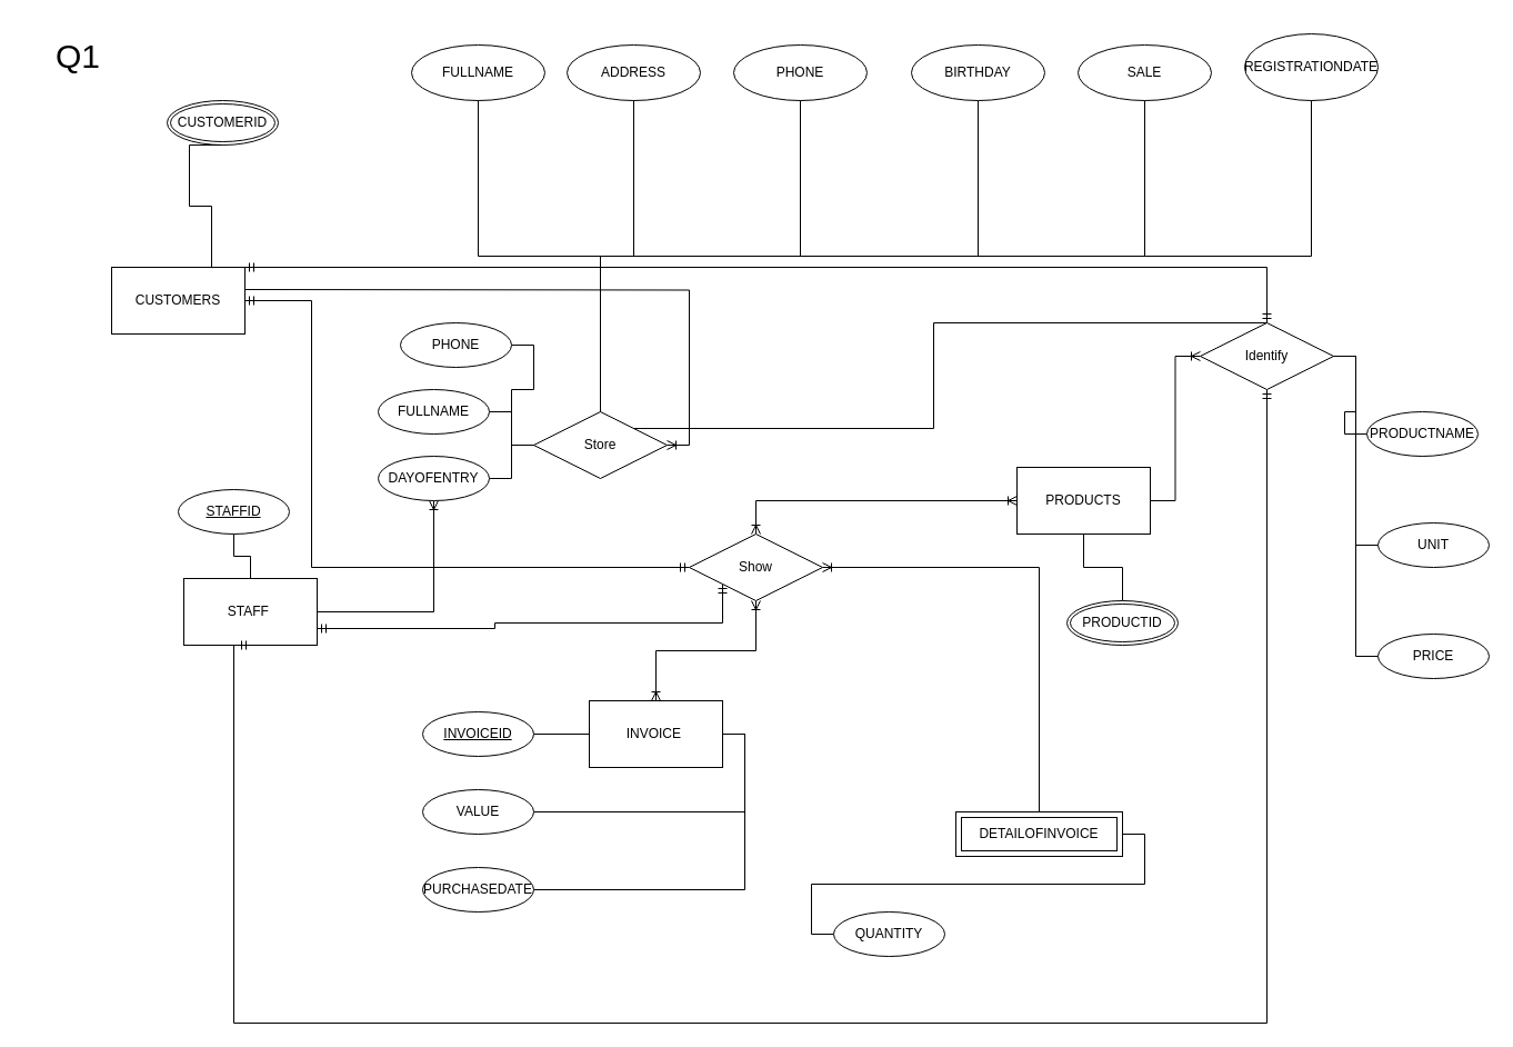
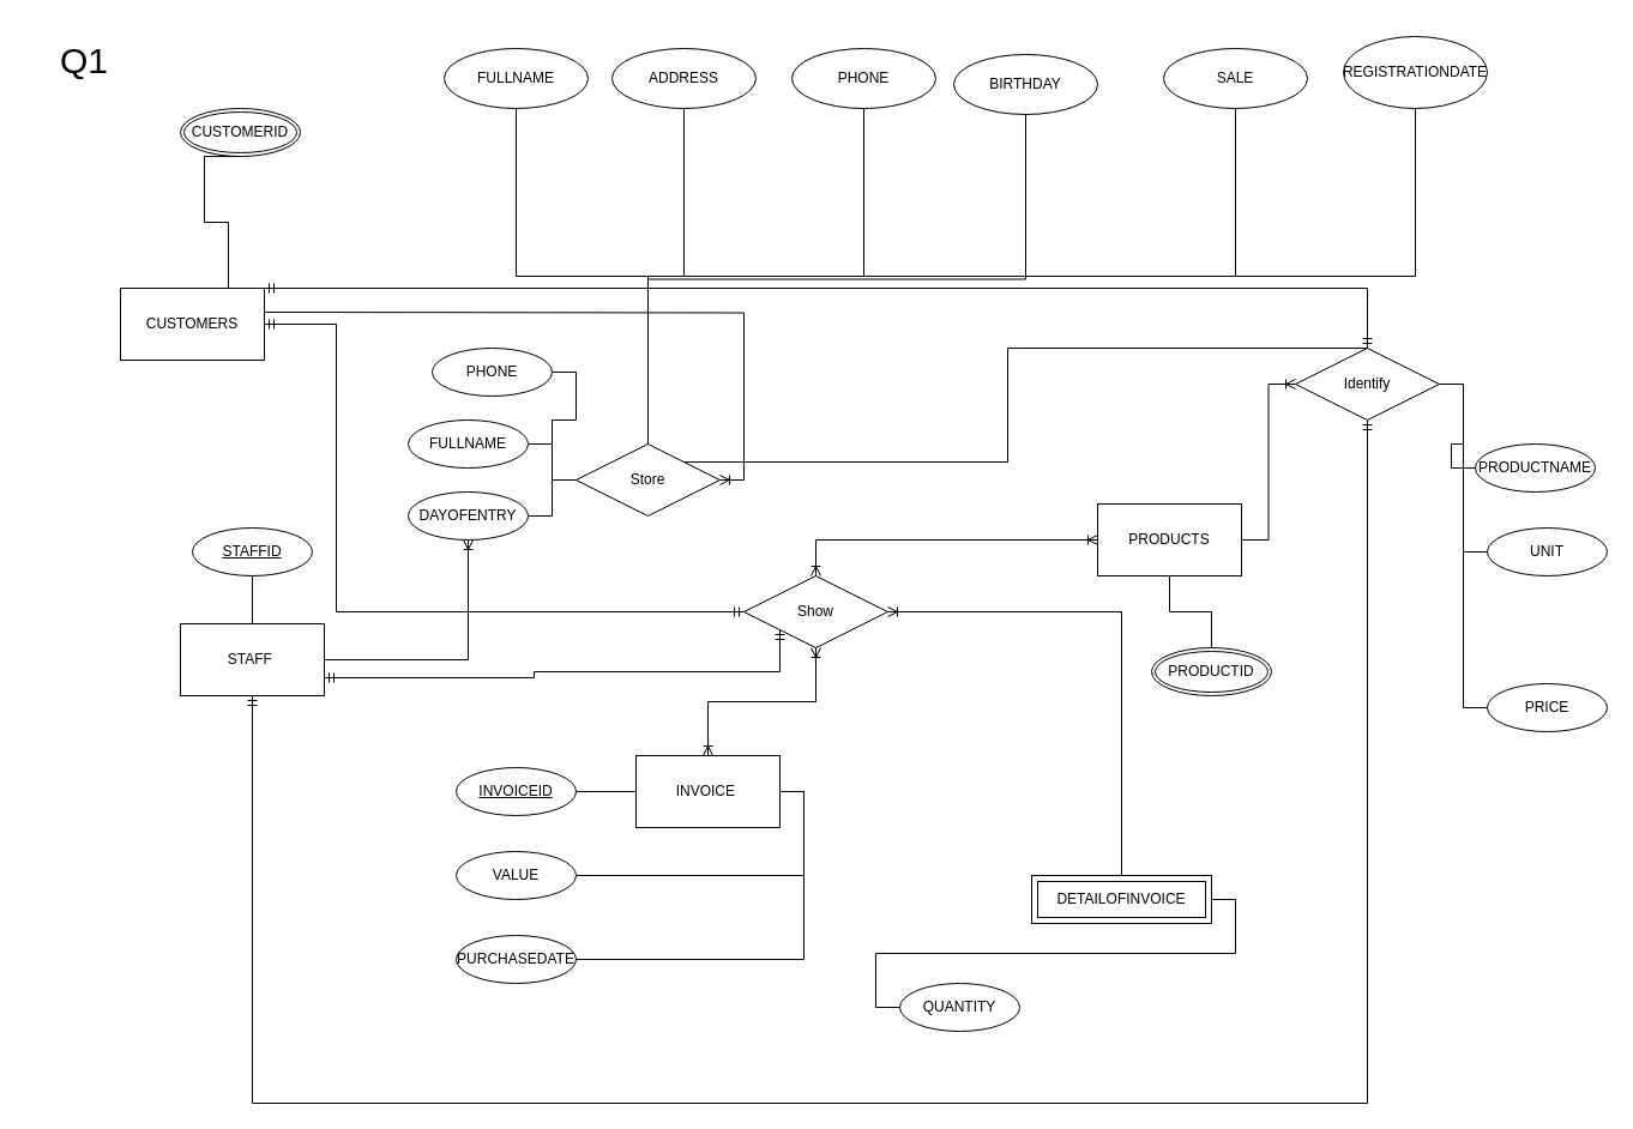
  <mxCell id="0" />
  <mxCell id="1" parent="0" />
  <mxCell id="2" style="edgeStyle=orthogonalEdgeStyle;rounded=0;orthogonalLoop=1;jettySize=auto;html=1;exitX=1;exitY=0.5;exitDx=0;exitDy=0;entryX=0;entryY=0.5;entryDx=0;entryDy=0;endArrow=ERmandOne;endFill=0;startArrow=ERmandOne;startFill=0;" edge="1" parent="1" source="4" target="55"><mxGeometry relative="1" as="geometry"><Array as="points"><mxPoint x="280" y="270" /><mxPoint x="280" y="510" /></Array></mxGeometry></mxCell>
  <mxCell id="3" style="edgeStyle=orthogonalEdgeStyle;rounded=0;orthogonalLoop=1;jettySize=auto;html=1;exitX=1;exitY=0;exitDx=0;exitDy=0;entryX=1;entryY=0.5;entryDx=0;entryDy=0;endArrow=ERoneToMany;endFill=0;" edge="1" parent="1" target="32"><mxGeometry relative="1" as="geometry"><mxPoint x="220" y="260" as="sourcePoint" /><mxPoint x="600" y="420" as="targetPoint" /></mxGeometry></mxCell>
  <mxCell id="4" value="CUSTOMERS" style="rounded=0;whiteSpace=wrap;html=1;" vertex="1" parent="1"><mxGeometry x="100" y="240" width="120" height="60" as="geometry" /></mxCell>
  <mxCell id="5" style="edgeStyle=orthogonalEdgeStyle;rounded=0;orthogonalLoop=1;jettySize=auto;html=1;exitX=0.5;exitY=0;exitDx=0;exitDy=0;entryX=0.5;entryY=1;entryDx=0;entryDy=0;endArrow=ERoneToMany;endFill=0;startArrow=ERoneToMany;startFill=0;" edge="1" parent="1" source="8" target="55"><mxGeometry relative="1" as="geometry" /></mxCell>
  <mxCell id="6" style="edgeStyle=orthogonalEdgeStyle;rounded=0;orthogonalLoop=1;jettySize=auto;html=1;exitX=1;exitY=0.5;exitDx=0;exitDy=0;entryX=1;entryY=0.5;entryDx=0;entryDy=0;endArrow=none;endFill=0;" edge="1" parent="1" source="8" target="42"><mxGeometry relative="1" as="geometry" /></mxCell>
  <mxCell id="7" style="edgeStyle=orthogonalEdgeStyle;rounded=0;orthogonalLoop=1;jettySize=auto;html=1;exitX=1;exitY=0.5;exitDx=0;exitDy=0;entryX=1;entryY=0.5;entryDx=0;entryDy=0;endArrow=none;endFill=0;" edge="1" parent="1" source="8" target="43"><mxGeometry relative="1" as="geometry" /></mxCell>
  <mxCell id="8" value="INVOICE&amp;nbsp;" style="rounded=0;whiteSpace=wrap;html=1;" vertex="1" parent="1"><mxGeometry x="530" y="630" width="120" height="60" as="geometry" /></mxCell>
  <mxCell id="9" style="edgeStyle=orthogonalEdgeStyle;rounded=0;orthogonalLoop=1;jettySize=auto;html=1;exitX=1;exitY=0.5;exitDx=0;exitDy=0;endArrow=ERoneToMany;endFill=0;startArrow=none;startFill=0;" edge="1" parent="1" source="11" target="37"><mxGeometry relative="1" as="geometry" /></mxCell>
  <mxCell id="10" style="edgeStyle=orthogonalEdgeStyle;rounded=0;orthogonalLoop=1;jettySize=auto;html=1;exitX=1;exitY=0.75;exitDx=0;exitDy=0;entryX=0;entryY=1;entryDx=0;entryDy=0;endArrow=ERmandOne;endFill=0;startArrow=ERmandOne;startFill=0;" edge="1" parent="1" source="11" target="55"><mxGeometry relative="1" as="geometry"><mxPoint x="280" y="570" as="sourcePoint" /><mxPoint x="660" y="530" as="targetPoint" /><Array as="points"><mxPoint x="445" y="565" /><mxPoint x="445" y="560" /><mxPoint x="650" y="560" /></Array></mxGeometry></mxCell>
- <mxCell id="11" value="STAFF&amp;nbsp;" style="rounded=0;whiteSpace=wrap;html=1;" vertex="1" parent="1"><mxGeometry x="165" y="520" width="120" height="60" as="geometry" /></mxCell>
+ <mxCell id="11" value="STAFF&amp;nbsp;" style="rounded=0;whiteSpace=wrap;html=1;" vertex="1" parent="1"><mxGeometry x="150" y="520" width="120" height="60" as="geometry" /></mxCell>
  <mxCell id="12" style="edgeStyle=orthogonalEdgeStyle;rounded=0;orthogonalLoop=1;jettySize=auto;html=1;exitX=1;exitY=0.5;exitDx=0;exitDy=0;entryX=0;entryY=0.5;entryDx=0;entryDy=0;endArrow=ERoneToMany;endFill=0;" edge="1" parent="1" source="15" target="51"><mxGeometry relative="1" as="geometry" /></mxCell>
  <mxCell id="13" style="edgeStyle=orthogonalEdgeStyle;rounded=0;orthogonalLoop=1;jettySize=auto;html=1;exitX=0;exitY=0.5;exitDx=0;exitDy=0;entryX=0.5;entryY=0;entryDx=0;entryDy=0;endArrow=ERoneToMany;endFill=0;startArrow=ERoneToMany;startFill=0;" edge="1" parent="1" source="15" target="55"><mxGeometry relative="1" as="geometry" /></mxCell>
  <mxCell id="14" style="edgeStyle=orthogonalEdgeStyle;rounded=0;orthogonalLoop=1;jettySize=auto;html=1;exitX=0.5;exitY=1;exitDx=0;exitDy=0;entryX=0.5;entryY=0;entryDx=0;entryDy=0;endArrow=none;endFill=0;" edge="1" parent="1" source="15" target="53"><mxGeometry relative="1" as="geometry" /></mxCell>
  <mxCell id="15" value="PRODUCTS" style="rounded=0;whiteSpace=wrap;html=1;" vertex="1" parent="1"><mxGeometry x="915" y="420" width="120" height="60" as="geometry" /></mxCell>
  <mxCell id="16" value="FULLNAME" style="ellipse;whiteSpace=wrap;html=1;" vertex="1" parent="1"><mxGeometry x="370" y="40" width="120" height="50" as="geometry" /></mxCell>
- <mxCell id="17" value="BIRTHDAY" style="ellipse;whiteSpace=wrap;html=1;" vertex="1" parent="1"><mxGeometry x="820" y="40" width="120" height="50" as="geometry" /></mxCell>
+ <mxCell id="17" value="BIRTHDAY" style="ellipse;whiteSpace=wrap;html=1;" vertex="1" parent="1"><mxGeometry x="795" y="45" width="120" height="50" as="geometry" /></mxCell>
  <mxCell id="18" value="ADDRESS" style="ellipse;whiteSpace=wrap;html=1;" vertex="1" parent="1"><mxGeometry x="510" y="40" width="120" height="50" as="geometry" /></mxCell>
  <mxCell id="19" value="PHONE" style="ellipse;whiteSpace=wrap;html=1;" vertex="1" parent="1"><mxGeometry x="660" y="40" width="120" height="50" as="geometry" /></mxCell>
  <mxCell id="20" value="SALE" style="ellipse;whiteSpace=wrap;html=1;" vertex="1" parent="1"><mxGeometry x="970" y="40" width="120" height="50" as="geometry" /></mxCell>
  <mxCell id="21" value="REGISTRATIONDATE" style="ellipse;whiteSpace=wrap;html=1;" vertex="1" parent="1"><mxGeometry x="1120" y="30" width="120" height="60" as="geometry" /></mxCell>
  <mxCell id="22" style="edgeStyle=orthogonalEdgeStyle;rounded=0;orthogonalLoop=1;jettySize=auto;html=1;exitX=0.5;exitY=0;exitDx=0;exitDy=0;entryX=0.5;entryY=1;entryDx=0;entryDy=0;endArrow=none;endFill=0;" edge="1" parent="1" source="32" target="16"><mxGeometry relative="1" as="geometry" /></mxCell>
  <mxCell id="23" style="edgeStyle=orthogonalEdgeStyle;rounded=0;orthogonalLoop=1;jettySize=auto;html=1;exitX=0.5;exitY=0;exitDx=0;exitDy=0;entryX=0.5;entryY=1;entryDx=0;entryDy=0;endArrow=none;endFill=0;" edge="1" parent="1" source="32" target="18"><mxGeometry relative="1" as="geometry" /></mxCell>
  <mxCell id="24" style="edgeStyle=orthogonalEdgeStyle;rounded=0;orthogonalLoop=1;jettySize=auto;html=1;exitX=0.5;exitY=0;exitDx=0;exitDy=0;entryX=0.5;entryY=1;entryDx=0;entryDy=0;endArrow=none;endFill=0;" edge="1" parent="1" source="32" target="19"><mxGeometry relative="1" as="geometry" /></mxCell>
  <mxCell id="25" style="edgeStyle=orthogonalEdgeStyle;rounded=0;orthogonalLoop=1;jettySize=auto;html=1;exitX=0.5;exitY=0;exitDx=0;exitDy=0;entryX=0.5;entryY=1;entryDx=0;entryDy=0;endArrow=none;endFill=0;" edge="1" parent="1" source="32" target="17"><mxGeometry relative="1" as="geometry" /></mxCell>
  <mxCell id="26" style="edgeStyle=orthogonalEdgeStyle;rounded=0;orthogonalLoop=1;jettySize=auto;html=1;exitX=0.5;exitY=0;exitDx=0;exitDy=0;entryX=0.5;entryY=1;entryDx=0;entryDy=0;endArrow=none;endFill=0;" edge="1" parent="1" source="32" target="20"><mxGeometry relative="1" as="geometry" /></mxCell>
  <mxCell id="27" style="edgeStyle=orthogonalEdgeStyle;rounded=0;orthogonalLoop=1;jettySize=auto;html=1;exitX=0.5;exitY=0;exitDx=0;exitDy=0;entryX=0.5;entryY=1;entryDx=0;entryDy=0;endArrow=none;endFill=0;" edge="1" parent="1" source="32" target="21"><mxGeometry relative="1" as="geometry" /></mxCell>
  <mxCell id="28" style="edgeStyle=orthogonalEdgeStyle;rounded=0;orthogonalLoop=1;jettySize=auto;html=1;exitX=0;exitY=0.5;exitDx=0;exitDy=0;entryX=1;entryY=0.5;entryDx=0;entryDy=0;endArrow=none;endFill=0;" edge="1" parent="1" source="32" target="36"><mxGeometry relative="1" as="geometry" /></mxCell>
  <mxCell id="29" style="edgeStyle=orthogonalEdgeStyle;rounded=0;orthogonalLoop=1;jettySize=auto;html=1;exitX=0;exitY=0.5;exitDx=0;exitDy=0;entryX=1;entryY=0.5;entryDx=0;entryDy=0;endArrow=none;endFill=0;" edge="1" parent="1" source="32" target="35"><mxGeometry relative="1" as="geometry" /></mxCell>
  <mxCell id="30" style="edgeStyle=orthogonalEdgeStyle;rounded=0;orthogonalLoop=1;jettySize=auto;html=1;exitX=0;exitY=0.5;exitDx=0;exitDy=0;entryX=1;entryY=0.5;entryDx=0;entryDy=0;endArrow=none;endFill=0;" edge="1" parent="1" source="32" target="37"><mxGeometry relative="1" as="geometry" /></mxCell>
  <mxCell id="31" style="edgeStyle=orthogonalEdgeStyle;rounded=0;orthogonalLoop=1;jettySize=auto;html=1;exitX=1;exitY=0;exitDx=0;exitDy=0;entryX=0.5;entryY=0;entryDx=0;entryDy=0;endArrow=none;endFill=0;" edge="1" parent="1" source="32" target="51"><mxGeometry relative="1" as="geometry"><Array as="points"><mxPoint x="840" y="385" /><mxPoint x="840" y="290" /></Array></mxGeometry></mxCell>
  <mxCell id="32" value="Store" style="shape=rhombus;perimeter=rhombusPerimeter;whiteSpace=wrap;html=1;align=center;" vertex="1" parent="1"><mxGeometry x="480" y="370" width="120" height="60" as="geometry" /></mxCell>
  <mxCell id="33" style="edgeStyle=orthogonalEdgeStyle;rounded=0;orthogonalLoop=1;jettySize=auto;html=1;exitX=0.5;exitY=1;exitDx=0;exitDy=0;entryX=0.5;entryY=0;entryDx=0;entryDy=0;endArrow=none;endFill=0;" edge="1" parent="1" source="34" target="11"><mxGeometry relative="1" as="geometry" /></mxCell>
  <mxCell id="34" value="STAFFID" style="ellipse;whiteSpace=wrap;html=1;align=center;fontStyle=4;" vertex="1" parent="1"><mxGeometry x="160" y="440" width="100" height="40" as="geometry" /></mxCell>
  <mxCell id="35" value="FULLNAME" style="ellipse;whiteSpace=wrap;html=1;align=center;" vertex="1" parent="1"><mxGeometry x="340" y="350" width="100" height="40" as="geometry" /></mxCell>
  <mxCell id="36" value="PHONE" style="ellipse;whiteSpace=wrap;html=1;align=center;" vertex="1" parent="1"><mxGeometry x="360" y="290" width="100" height="40" as="geometry" /></mxCell>
  <mxCell id="37" value=" DAYOFENTRY" style="ellipse;whiteSpace=wrap;html=1;align=center;" vertex="1" parent="1"><mxGeometry x="340" y="410" width="100" height="40" as="geometry" /></mxCell>
  <mxCell id="38" value=" PRICE" style="ellipse;whiteSpace=wrap;html=1;align=center;" vertex="1" parent="1"><mxGeometry x="1240" y="570" width="100" height="40" as="geometry" /></mxCell>
- <mxCell id="39" value="UNIT" style="ellipse;whiteSpace=wrap;html=1;align=center;" vertex="1" parent="1"><mxGeometry x="1240" y="470" width="100" height="40" as="geometry" /></mxCell>
+ <mxCell id="39" value="UNIT" style="ellipse;whiteSpace=wrap;html=1;align=center;" vertex="1" parent="1"><mxGeometry x="1240" y="440" width="100" height="40" as="geometry" /></mxCell>
  <mxCell id="40" style="edgeStyle=orthogonalEdgeStyle;rounded=0;orthogonalLoop=1;jettySize=auto;html=1;exitX=1;exitY=0.5;exitDx=0;exitDy=0;entryX=0;entryY=0.5;entryDx=0;entryDy=0;endArrow=none;endFill=0;" edge="1" parent="1" source="41" target="8"><mxGeometry relative="1" as="geometry" /></mxCell>
  <mxCell id="41" value="INVOICEID" style="ellipse;whiteSpace=wrap;html=1;align=center;fontStyle=4;" vertex="1" parent="1"><mxGeometry x="380" y="640" width="100" height="40" as="geometry" /></mxCell>
  <mxCell id="42" value=" VALUE" style="ellipse;whiteSpace=wrap;html=1;align=center;" vertex="1" parent="1"><mxGeometry x="380" y="710" width="100" height="40" as="geometry" /></mxCell>
  <mxCell id="43" value="PURCHASEDATE" style="ellipse;whiteSpace=wrap;html=1;align=center;" vertex="1" parent="1"><mxGeometry x="380" y="780" width="100" height="40" as="geometry" /></mxCell>
  <mxCell id="44" value="CUSTOMERID" style="ellipse;shape=doubleEllipse;margin=3;whiteSpace=wrap;html=1;align=center;" vertex="1" parent="1"><mxGeometry x="150" y="90" width="100" height="40" as="geometry" /></mxCell>
  <mxCell id="45" value="" style="edgeStyle=entityRelationEdgeStyle;fontSize=12;html=1;endArrow=none;rounded=0;exitX=0.5;exitY=1;exitDx=0;exitDy=0;entryX=0.5;entryY=0;entryDx=0;entryDy=0;endFill=0;" edge="1" parent="1" source="44" target="4"><mxGeometry width="100" height="100" relative="1" as="geometry"><mxPoint x="250" y="60" as="sourcePoint" /><mxPoint x="230" y="240" as="targetPoint" /><Array as="points"><mxPoint x="220" y="200" /><mxPoint x="280" y="130" /><mxPoint x="230" y="190" /></Array></mxGeometry></mxCell>
  <mxCell id="46" style="edgeStyle=orthogonalEdgeStyle;rounded=0;orthogonalLoop=1;jettySize=auto;html=1;exitX=1;exitY=0.5;exitDx=0;exitDy=0;entryX=0;entryY=0.5;entryDx=0;entryDy=0;endArrow=none;endFill=0;" edge="1" parent="1" source="51" target="39"><mxGeometry relative="1" as="geometry" /></mxCell>
  <mxCell id="47" style="edgeStyle=orthogonalEdgeStyle;rounded=0;orthogonalLoop=1;jettySize=auto;html=1;exitX=1;exitY=0.5;exitDx=0;exitDy=0;entryX=0;entryY=0.5;entryDx=0;entryDy=0;endArrow=none;endFill=0;" edge="1" parent="1" source="51" target="38"><mxGeometry relative="1" as="geometry" /></mxCell>
  <mxCell id="48" style="edgeStyle=orthogonalEdgeStyle;rounded=0;orthogonalLoop=1;jettySize=auto;html=1;exitX=1;exitY=0.5;exitDx=0;exitDy=0;entryX=0;entryY=0.5;entryDx=0;entryDy=0;endArrow=none;endFill=0;" edge="1" parent="1" source="51" target="52"><mxGeometry relative="1" as="geometry" /></mxCell>
  <mxCell id="49" style="edgeStyle=orthogonalEdgeStyle;rounded=0;orthogonalLoop=1;jettySize=auto;html=1;exitX=0.5;exitY=0;exitDx=0;exitDy=0;entryX=1;entryY=0;entryDx=0;entryDy=0;endArrow=ERmandOne;endFill=0;startArrow=ERmandOne;startFill=0;" edge="1" parent="1" source="51" target="4"><mxGeometry relative="1" as="geometry"><Array as="points"><mxPoint x="1140" y="240" /></Array></mxGeometry></mxCell>
  <mxCell id="50" style="edgeStyle=orthogonalEdgeStyle;rounded=0;orthogonalLoop=1;jettySize=auto;html=1;exitX=0.5;exitY=1;exitDx=0;exitDy=0;entryX=0.5;entryY=1;entryDx=0;entryDy=0;endArrow=ERmandOne;endFill=0;startArrow=ERmandOne;startFill=0;" edge="1" parent="1" source="51" target="11"><mxGeometry relative="1" as="geometry"><Array as="points"><mxPoint x="1140" y="920" /><mxPoint x="210" y="920" /></Array></mxGeometry></mxCell>
  <mxCell id="51" value="Identify" style="shape=rhombus;perimeter=rhombusPerimeter;whiteSpace=wrap;html=1;align=center;" vertex="1" parent="1"><mxGeometry x="1080" y="290" width="120" height="60" as="geometry" /></mxCell>
  <mxCell id="52" value="PRODUCTNAME" style="ellipse;whiteSpace=wrap;html=1;align=center;" vertex="1" parent="1"><mxGeometry x="1230" y="370" width="100" height="40" as="geometry" /></mxCell>
  <mxCell id="53" value="PRODUCTID" style="ellipse;shape=doubleEllipse;margin=3;whiteSpace=wrap;html=1;align=center;" vertex="1" parent="1"><mxGeometry x="960" y="540" width="100" height="40" as="geometry" /></mxCell>
  <mxCell id="54" style="edgeStyle=orthogonalEdgeStyle;rounded=0;orthogonalLoop=1;jettySize=auto;html=1;exitX=1;exitY=0.5;exitDx=0;exitDy=0;entryX=0.5;entryY=0;entryDx=0;entryDy=0;startArrow=ERoneToMany;startFill=0;endArrow=none;endFill=0;" edge="1" parent="1" source="55" target="57"><mxGeometry relative="1" as="geometry" /></mxCell>
  <mxCell id="55" value="Show" style="shape=rhombus;perimeter=rhombusPerimeter;whiteSpace=wrap;html=1;align=center;" vertex="1" parent="1"><mxGeometry x="620" y="480" width="120" height="60" as="geometry" /></mxCell>
  <mxCell id="56" style="edgeStyle=orthogonalEdgeStyle;rounded=0;orthogonalLoop=1;jettySize=auto;html=1;exitX=1;exitY=0.5;exitDx=0;exitDy=0;entryX=0;entryY=0.5;entryDx=0;entryDy=0;endArrow=none;endFill=0;" edge="1" parent="1" source="57" target="58"><mxGeometry relative="1" as="geometry" /></mxCell>
  <mxCell id="57" value="DETAILOFINVOICE" style="shape=ext;margin=3;double=1;whiteSpace=wrap;html=1;align=center;" vertex="1" parent="1"><mxGeometry x="860" y="730" width="150" height="40" as="geometry" /></mxCell>
  <mxCell id="58" value=" QUANTITY" style="ellipse;whiteSpace=wrap;html=1;align=center;" vertex="1" parent="1"><mxGeometry x="750" y="820" width="100" height="40" as="geometry" /></mxCell>
  <mxCell id="59" value="Q1" style="text;html=1;align=center;verticalAlign=middle;whiteSpace=wrap;rounded=0;fontSize=30;" vertex="1" parent="1"><mxGeometry x="20" y="20" width="100" height="60" as="geometry" /></mxCell>
